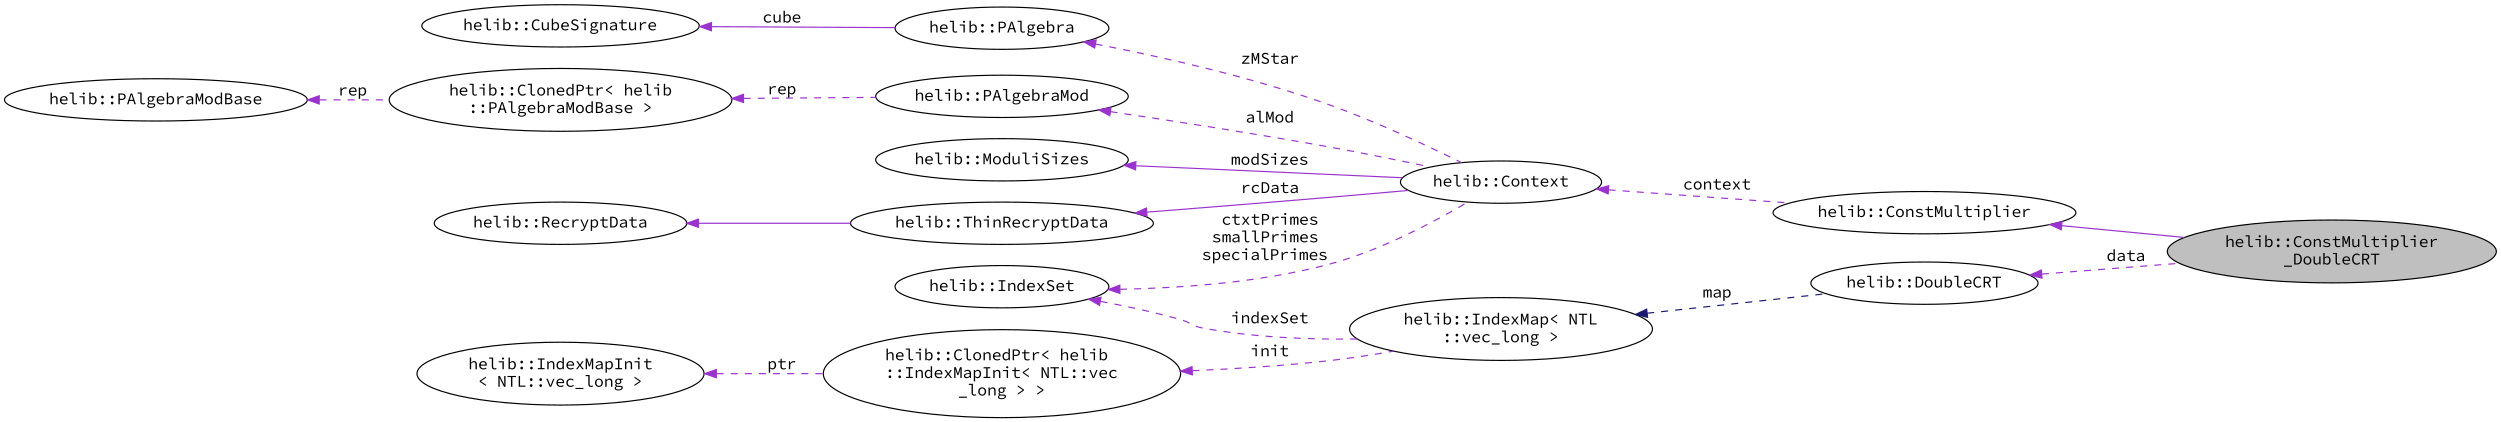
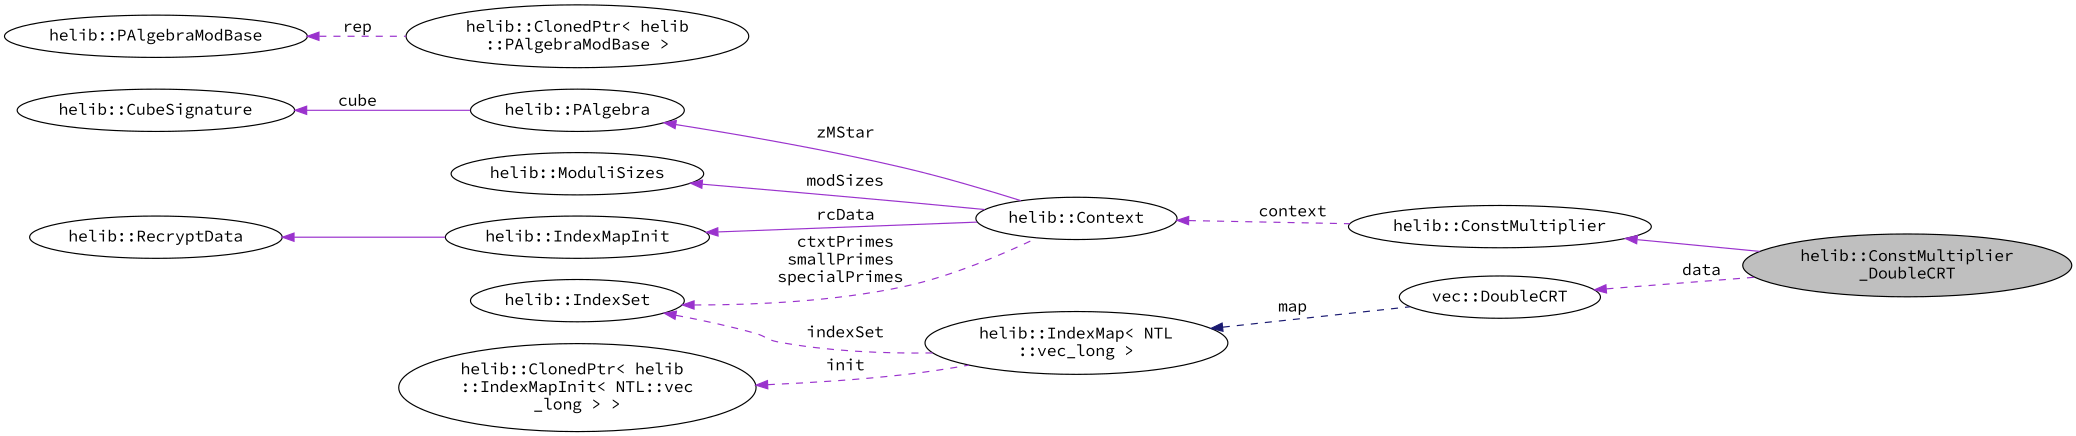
  digraph {
    fontname="Source Code Pro"
    rankdir=LR
    node [color=black fillcolor=white fontname="Source Code Pro" style=filled]
    edge [color=darkorchid3 dir=back fontname="Source Code Pro" style=dashed]
    n1 [fillcolor=grey75 fontcolor=black label="helib::ConstMultiplier\l_DoubleCRT"]
    n2 [label="helib::ConstMultiplier"]
-   n3 [label="helib::DoubleCRT"]
+   n3 [label="vec::DoubleCRT"]
    n4 [label="helib::Context"]
    n5 [label="helib::ModuliSizes"]
-   n6 [label="helib::ThinRecryptData"]
+   n6 [label="helib::IndexMapInit"]
    n7 [label="helib::RecryptData"]
    n8 [label="helib::IndexSet"]
    n9 [label="helib::IndexMap\< NTL\l::vec_long \>"]
    n10 [label="helib::PAlgebra"]
    n11 [label="helib::CubeSignature"]
-   n12 [label="helib::PAlgebraMod"]
    n13 [label="helib::ClonedPtr\< helib\l::PAlgebraModBase \>"]
    n14 [label="helib::PAlgebraModBase"]
    n15 [label="helib::ClonedPtr\< helib\l::IndexMapInit\< NTL::vec\l_long \> \>"]
-   n16 [label="helib::IndexMapInit\l\< NTL::vec_long \>"]
    n2 -> n1 [style=solid]
    n3 -> n1 [label=" data"]
    n4 -> n2 [label=" context"]
    n5 -> n4 [label=" modSizes" style=solid]
    n6 -> n4 [label=" rcData" style=solid]
    n7 -> n6 [style=solid]
    n8 -> n4 [label=" ctxtPrimes\nsmallPrimes\nspecialPrimes"]
    n8 -> n9 [label=" indexSet"]
    n9 -> n3 [color=midnightblue label=" map"]
-   n10 -> n4 [label=" zMStar"]
+   n10 -> n4 [label=" zMStar" style=solid]
    n11 -> n10 [label=" cube" style=solid]
-   n12 -> n4 [label=" alMod"]
-   n13 -> n12 [label=" rep"]
    n14 -> n13 [label=" rep"]
    n15 -> n9 [label=" init"]
-   n16 -> n15 [label=" ptr"]
  }
